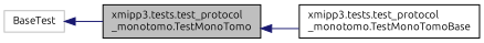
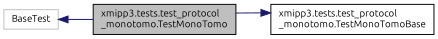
  digraph {
    fontname=Ubuntu
    rankdir=LR
    node [color=black fillcolor=white fontname=Ubuntu fontsize=10 shape=record style=filled]
    edge [color=midnightblue dir=back fontname=Ubuntu fontsize=10 labelfontname=Helvetica labelfontsize=10 style=solid]
    n1 [fillcolor=grey75 fontcolor=black height=0.2 label="xmipp3.tests.test_protocol\l_monotomo.TestMonoTomo" width=0.4]
    n2 [height=0.2 label="xmipp3.tests.test_protocol\l_monotomo.TestMonoTomoBase" width=0.4]
    n3 [color=grey75 height=0.2 label=BaseTest width=0.4]
-   n1 -> n2
+   n2 -> n1
    n3 -> n1
  }
